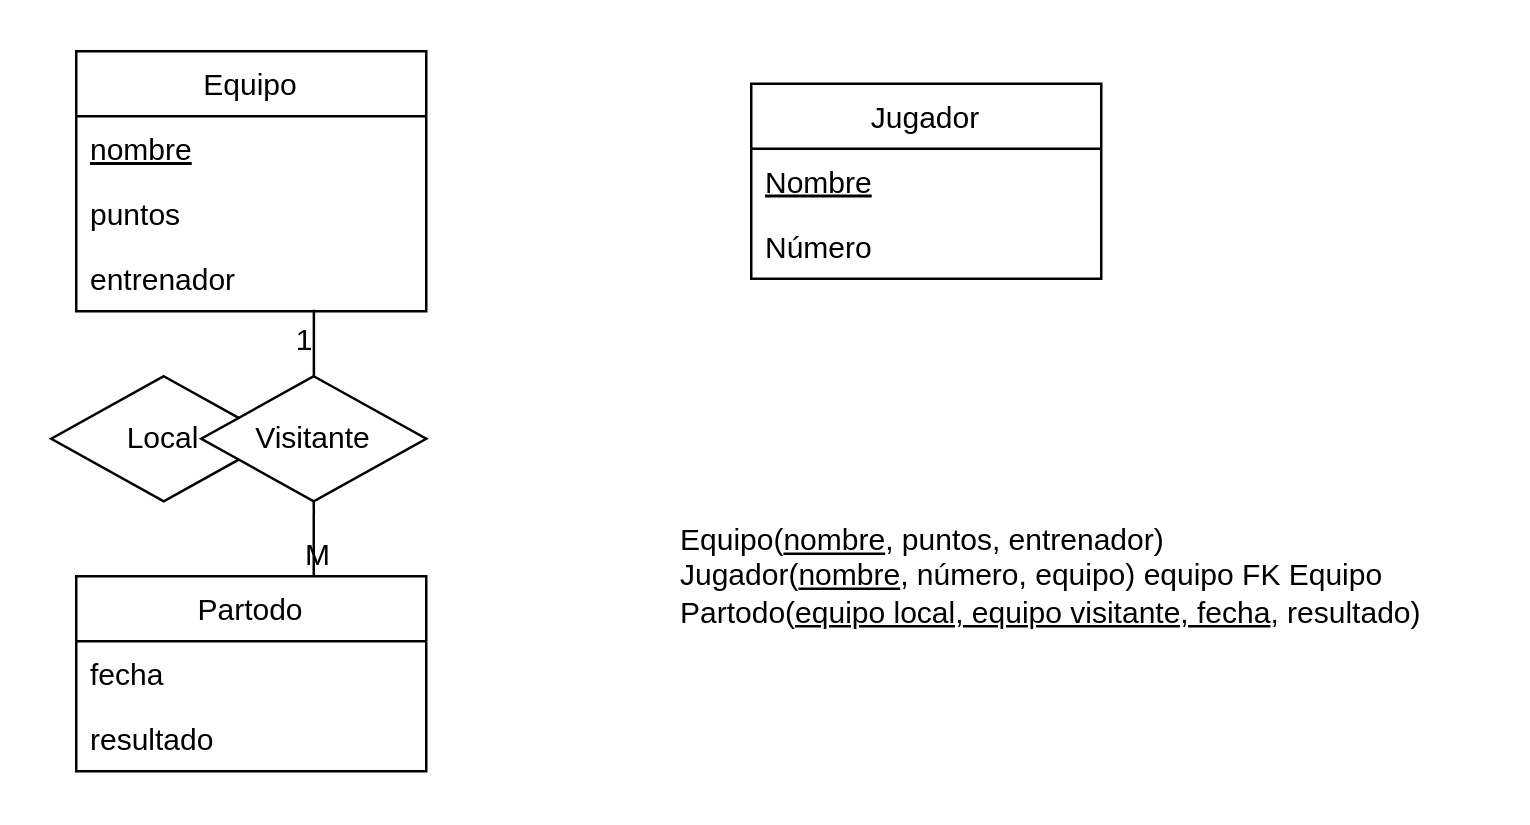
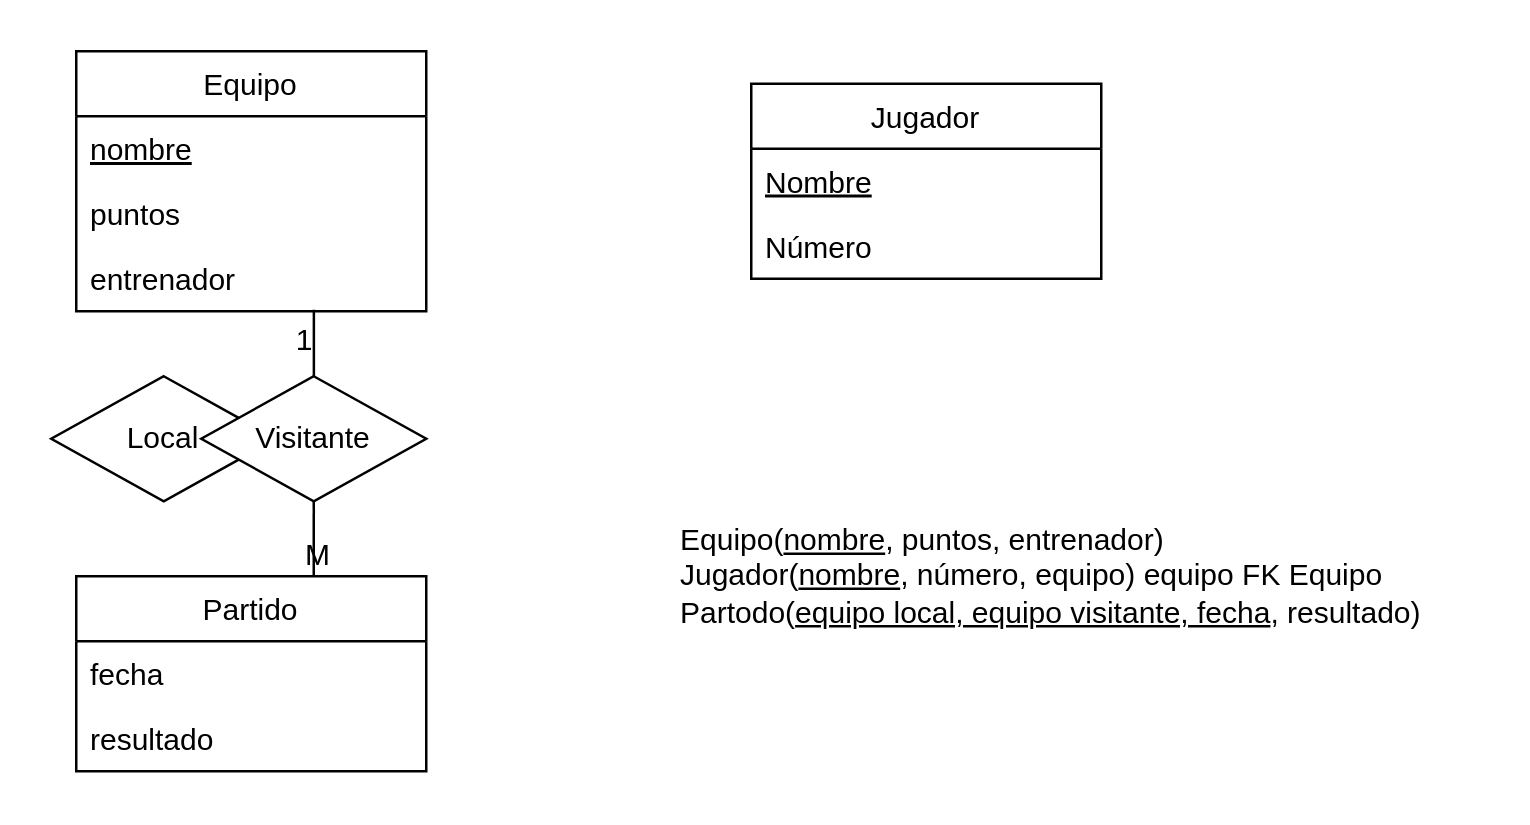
  <mxCell id="0" />
  <mxCell id="1" parent="0" />
  <mxCell id="2" value="Equipo" style="swimlane;fontStyle=0;childLayout=stackLayout;horizontal=1;startSize=26;fillColor=none;horizontalStack=0;resizeParent=1;resizeParentMax=0;resizeLast=0;collapsible=1;marginBottom=0;" vertex="1" parent="1"><mxGeometry x="30" y="20" width="140" height="104" as="geometry" /></mxCell>
  <mxCell id="3" value="nombre" style="text;strokeColor=none;fillColor=none;align=left;verticalAlign=top;spacingLeft=4;spacingRight=4;overflow=hidden;rotatable=0;points=[[0,0.5],[1,0.5]];portConstraint=eastwest;fontStyle=4" vertex="1" parent="2"><mxGeometry y="26" width="140" height="26" as="geometry" /></mxCell>
  <mxCell id="4" value="puntos" style="text;strokeColor=none;fillColor=none;align=left;verticalAlign=top;spacingLeft=4;spacingRight=4;overflow=hidden;rotatable=0;points=[[0,0.5],[1,0.5]];portConstraint=eastwest;fontStyle=0" vertex="1" parent="2"><mxGeometry y="52" width="140" height="26" as="geometry" /></mxCell>
  <mxCell id="5" value="entrenador" style="text;strokeColor=none;fillColor=none;align=left;verticalAlign=top;spacingLeft=4;spacingRight=4;overflow=hidden;rotatable=0;points=[[0,0.5],[1,0.5]];portConstraint=eastwest;fontStyle=0" vertex="1" parent="2"><mxGeometry y="78" width="140" height="26" as="geometry" /></mxCell>
  <mxCell id="6" value="Jugador" style="swimlane;fontStyle=0;childLayout=stackLayout;horizontal=1;startSize=26;fillColor=none;horizontalStack=0;resizeParent=1;resizeParentMax=0;resizeLast=0;collapsible=1;marginBottom=0;" vertex="1" parent="1"><mxGeometry x="300" y="33" width="140" height="78" as="geometry" /></mxCell>
  <mxCell id="7" value="Nombre" style="text;strokeColor=none;fillColor=none;align=left;verticalAlign=top;spacingLeft=4;spacingRight=4;overflow=hidden;rotatable=0;points=[[0,0.5],[1,0.5]];portConstraint=eastwest;fontStyle=4" vertex="1" parent="6"><mxGeometry y="26" width="140" height="26" as="geometry" /></mxCell>
  <mxCell id="8" value="Número" style="text;strokeColor=none;fillColor=none;align=left;verticalAlign=top;spacingLeft=4;spacingRight=4;overflow=hidden;rotatable=0;points=[[0,0.5],[1,0.5]];portConstraint=eastwest;" vertex="1" parent="6"><mxGeometry y="52" width="140" height="26" as="geometry" /></mxCell>
- <mxCell id="9" value="Partodo" style="swimlane;fontStyle=0;childLayout=stackLayout;horizontal=1;startSize=26;fillColor=none;horizontalStack=0;resizeParent=1;resizeParentMax=0;resizeLast=0;collapsible=1;marginBottom=0;" vertex="1" parent="1"><mxGeometry x="30" y="230" width="140" height="78" as="geometry" /></mxCell>
+ <mxCell id="9" value="Partido" style="swimlane;fontStyle=0;childLayout=stackLayout;horizontal=1;startSize=26;fillColor=none;horizontalStack=0;resizeParent=1;resizeParentMax=0;resizeLast=0;collapsible=1;marginBottom=0;" vertex="1" parent="1"><mxGeometry x="30" y="230" width="140" height="78" as="geometry" /></mxCell>
  <mxCell id="10" value="fecha" style="text;strokeColor=none;fillColor=none;align=left;verticalAlign=top;spacingLeft=4;spacingRight=4;overflow=hidden;rotatable=0;points=[[0,0.5],[1,0.5]];portConstraint=eastwest;" vertex="1" parent="9"><mxGeometry y="26" width="140" height="26" as="geometry" /></mxCell>
  <mxCell id="11" value="resultado" style="text;strokeColor=none;fillColor=none;align=left;verticalAlign=top;spacingLeft=4;spacingRight=4;overflow=hidden;rotatable=0;points=[[0,0.5],[1,0.5]];portConstraint=eastwest;" vertex="1" parent="9"><mxGeometry y="52" width="140" height="26" as="geometry" /></mxCell>
  <mxCell id="12" value="Local" style="shape=rhombus;perimeter=rhombusPerimeter;whiteSpace=wrap;html=1;align=center;" vertex="1" parent="1"><mxGeometry x="20" y="150" width="90" height="50" as="geometry" /></mxCell>
  <mxCell id="13" value="" style="endArrow=none;html=1;rounded=0;exitX=0.25;exitY=0;exitDx=0;exitDy=0;entryX=0.679;entryY=0.977;entryDx=0;entryDy=0;entryPerimeter=0;" edge="1" parent="1" target="5"><mxGeometry relative="1" as="geometry"><mxPoint x="125" y="230" as="sourcePoint" /><mxPoint x="124.58" y="127.792" as="targetPoint" /></mxGeometry></mxCell>
  <mxCell id="14" value="M" style="resizable=0;html=1;align=left;verticalAlign=bottom;" connectable="0" vertex="1" parent="13"><mxGeometry x="-1" relative="1" as="geometry"><mxPoint x="-5" as="offset" /></mxGeometry></mxCell>
  <mxCell id="15" value="1" style="resizable=0;html=1;align=right;verticalAlign=bottom;" connectable="0" vertex="1" parent="13"><mxGeometry x="1" relative="1" as="geometry"><mxPoint y="21" as="offset" /></mxGeometry></mxCell>
  <mxCell id="16" value="Visitante" style="shape=rhombus;perimeter=rhombusPerimeter;whiteSpace=wrap;html=1;align=center;" vertex="1" parent="1"><mxGeometry x="80" y="150" width="90" height="50" as="geometry" /></mxCell>
  <mxCell id="17" value="Equipo(&lt;u&gt;nombre&lt;/u&gt;, puntos, entrenador)&lt;br&gt;Jugador(&lt;u&gt;nombre&lt;/u&gt;, número, equipo) equipo FK Equipo&lt;br&gt;Partodo(&lt;u&gt;equipo local, equipo visitante, fecha&lt;/u&gt;, resultado)&lt;br&gt;" style="text;html=1;align=left;verticalAlign=middle;resizable=0;points=[];autosize=1;strokeColor=none;fillColor=none;" vertex="1" parent="1"><mxGeometry x="270" y="200" width="320" height="60" as="geometry" /></mxCell>
